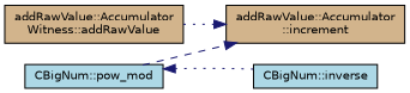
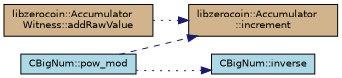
  digraph {
    rankdir=LR
    node [color=black fillcolor=tan fontname=Helvetica fontsize=10 shape=record style=filled]
    edge [color=midnightblue fontname=Helvetica fontsize=10 labelfontname=Helvetica labelfontsize=10 style=dotted]
-   n1 [fontcolor=black height=0.2 label="addRawValue::Accumulator\lWitness::addRawValue" width=0.4]
-   n2 [height=0.2 label="addRawValue::Accumulator\l::increment" width=0.4]
+   n1 [fontcolor=black height=0.2 label="libzerocoin::Accumulator\lWitness::addRawValue" width=0.4]
+   n2 [height=0.2 label="libzerocoin::Accumulator\l::increment" width=0.4]
    n3 [fillcolor=lightblue height=0.2 label="CBigNum::pow_mod" width=0.4]
    n4 [fillcolor=lightblue height=0.2 label="CBigNum::inverse" width=0.4]
    n1 -> n2
    n3 -> n2 [style=dashed]
-   n4 -> n3
+   n3 -> n4
  }
